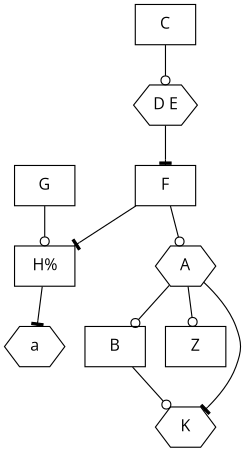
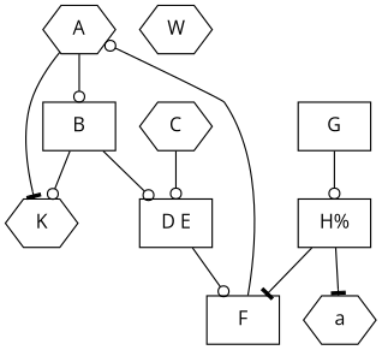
  digraph {
    fontname="Open Sans"
    node [fontname="Open Sans" shape=box]
    edge [arrowhead=odot fontname="Open Sans"]
    A [shape=hexagon]
    B
-   Z
    K [shape=hexagon]
-   "D E" [shape=hexagon]
-   C
+   "D E"
+   C [shape=hexagon]
    F
    "H%"
+   W [shape=hexagon]
    G
    a [shape=hexagon]
    A -> B
-   A -> Z
    A -> K [arrowhead=tee]
    B -> K
-   "D E" -> F [arrowhead=tee]
+   B -> "D E"
+   "D E" -> F
    C -> "D E"
    F -> A
-   F -> "H%" [arrowhead=tee]
+   "H%" -> F [arrowhead=tee]
    "H%" -> a [arrowhead=tee]
    G -> "H%"
  }
